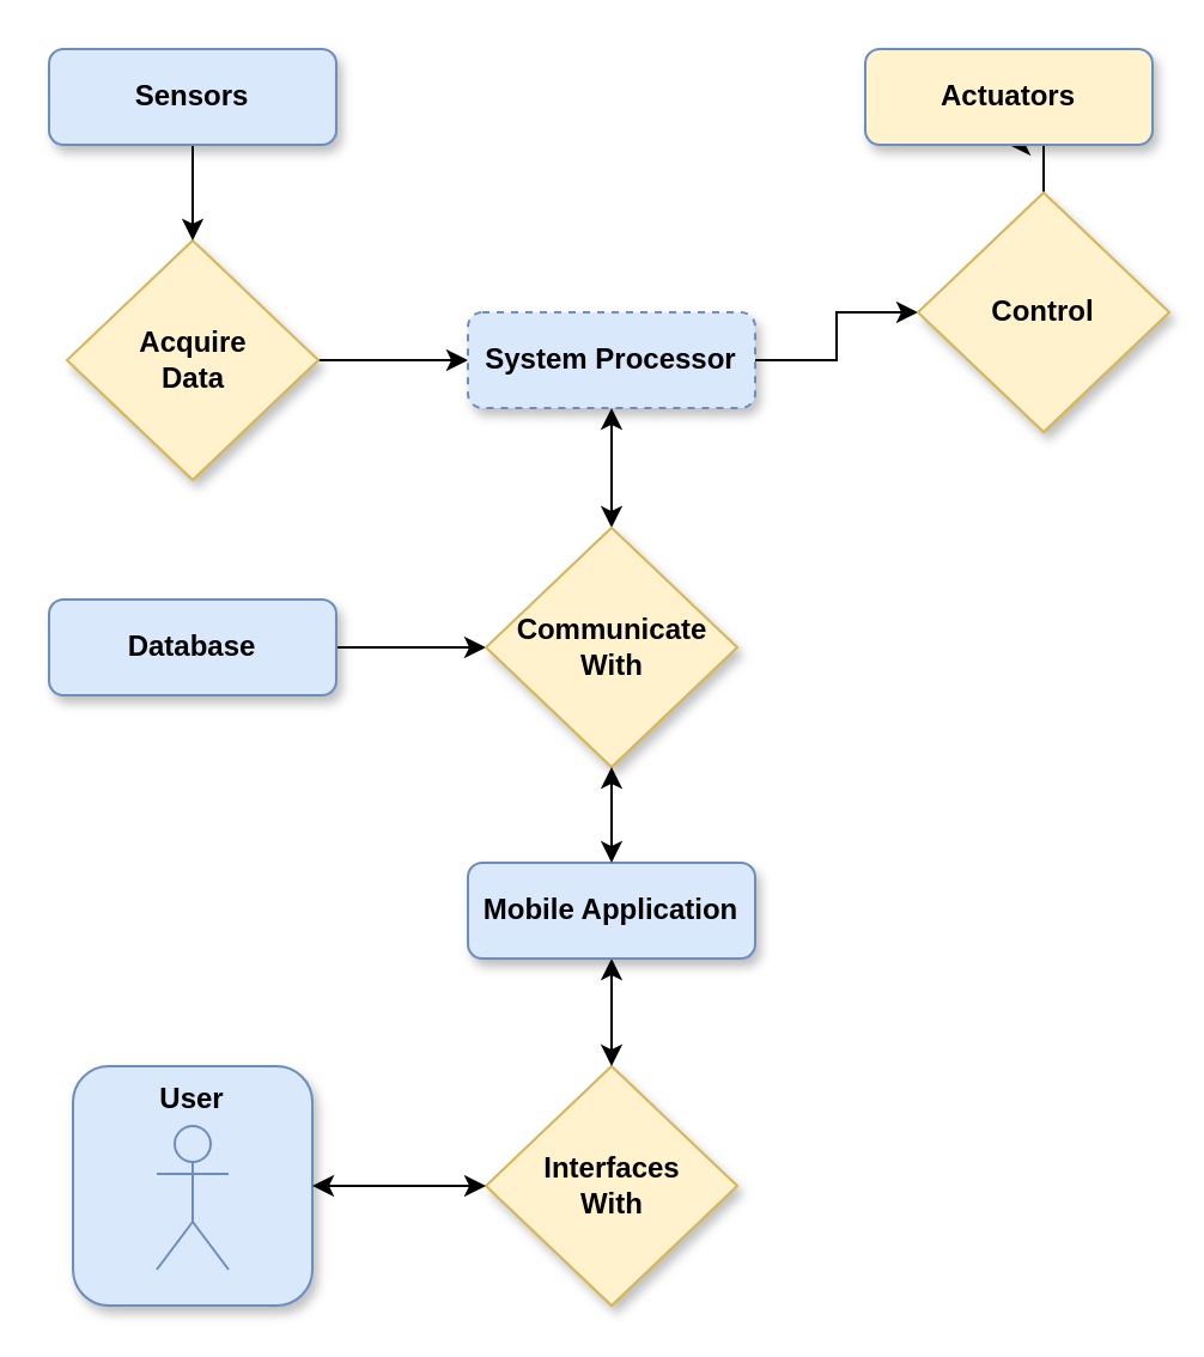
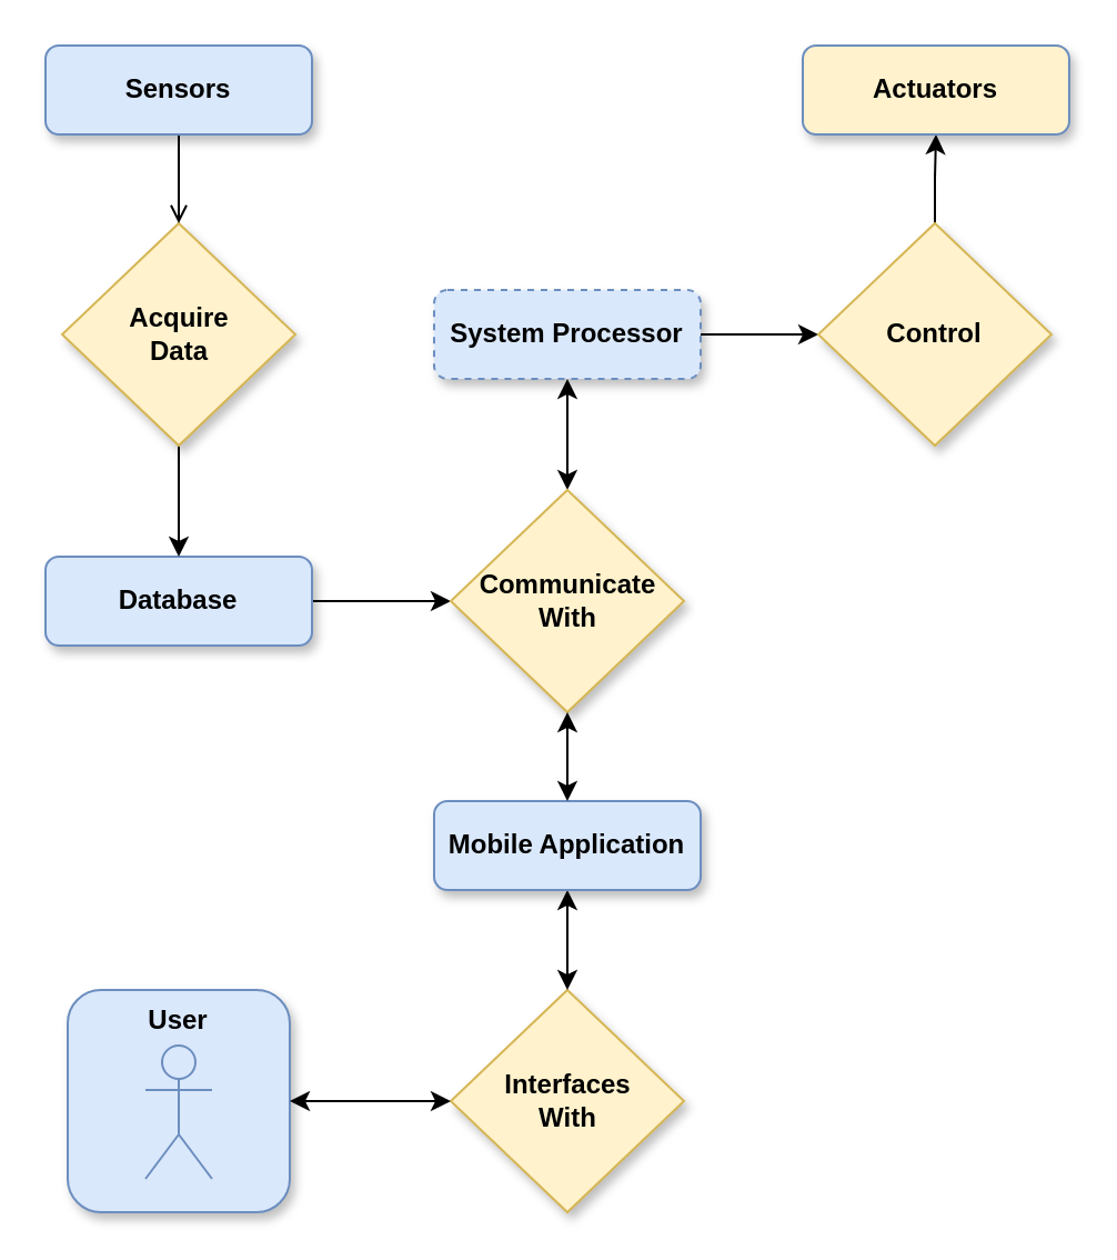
  <mxCell id="0" />
  <mxCell id="1" parent="0" />
  <mxCell id="2" value="Interfaces&lt;br&gt;With" style="rhombus;whiteSpace=wrap;html=1;fillColor=#fff2cc;strokeColor=#d6b656;fontColor=default;fontStyle=1;rounded=0;shadow=1;" vertex="1" parent="1"><mxGeometry x="202.5" y="445" width="105" height="100" as="geometry" /></mxCell>
  <mxCell id="3" value="&lt;b&gt;User&lt;/b&gt;" style="rounded=1;whiteSpace=wrap;html=1;strokeColor=#6c8ebf;fillColor=#dae8fc;verticalAlign=top;shadow=1;fontColor=default;" vertex="1" parent="1"><mxGeometry x="30" y="445" width="100" height="100" as="geometry" /></mxCell>
  <mxCell id="4" value="" style="shape=umlActor;verticalLabelPosition=bottom;verticalAlign=top;html=1;outlineConnect=0;fillColor=#dae8fc;strokeColor=#6c8ebf;container=0;fontColor=default;" parent="1" vertex="1"><mxGeometry x="65" y="470" width="30" height="60" as="geometry" /></mxCell>
  <mxCell id="5" style="edgeStyle=orthogonalEdgeStyle;rounded=0;orthogonalLoop=1;jettySize=auto;html=1;entryX=0.5;entryY=0;entryDx=0;entryDy=0;labelBackgroundColor=default;fontColor=default;strokeColor=default;startArrow=classic;startFill=1;" edge="1" parent="1" source="6" target="2"><mxGeometry relative="1" as="geometry" /></mxCell>
  <mxCell id="6" value="Mobile Application" style="rounded=1;whiteSpace=wrap;html=1;fillColor=#dae8fc;strokeColor=#6c8ebf;fontColor=default;shadow=1;fontStyle=1" vertex="1" parent="1"><mxGeometry x="195" y="360" width="120" height="40" as="geometry" /></mxCell>
  <mxCell id="7" style="edgeStyle=orthogonalEdgeStyle;rounded=0;orthogonalLoop=1;jettySize=auto;html=1;entryX=1;entryY=0.5;entryDx=0;entryDy=0;labelBackgroundColor=default;fontColor=default;startArrow=classic;startFill=1;strokeColor=default;endArrow=none;" edge="1" parent="1" source="9" target="12"><mxGeometry relative="1" as="geometry" /></mxCell>
  <mxCell id="8" style="edgeStyle=orthogonalEdgeStyle;rounded=0;orthogonalLoop=1;jettySize=auto;html=1;entryX=0.5;entryY=1;entryDx=0;entryDy=0;labelBackgroundColor=default;fontColor=default;startArrow=classic;startFill=1;strokeColor=default;" edge="1" parent="1" source="9" target="11"><mxGeometry relative="1" as="geometry" /></mxCell>
  <mxCell id="9" value="Communicate&lt;br&gt;With" style="rhombus;whiteSpace=wrap;html=1;fillColor=#fff2cc;strokeColor=#d6b656;fontColor=default;rounded=0;shadow=1;fontStyle=1" vertex="1" parent="1"><mxGeometry x="202.5" y="220" width="105" height="100" as="geometry" /></mxCell>
  <mxCell id="10" style="edgeStyle=orthogonalEdgeStyle;rounded=0;orthogonalLoop=1;jettySize=auto;html=1;entryX=0;entryY=0.5;entryDx=0;entryDy=0;labelBackgroundColor=default;fontColor=default;strokeColor=default;" edge="1" parent="1" source="11" target="16"><mxGeometry relative="1" as="geometry" /></mxCell>
  <mxCell id="11" value="System Processor" style="rounded=1;whiteSpace=wrap;html=1;fillColor=#dae8fc;strokeColor=#6c8ebf;fontColor=default;shadow=1;fontStyle=1;dashed=1;" vertex="1" parent="1"><mxGeometry x="195" y="130" width="120" height="40" as="geometry" /></mxCell>
  <mxCell id="12" value="Database" style="rounded=1;whiteSpace=wrap;html=1;fillColor=#dae8fc;strokeColor=#6c8ebf;fontColor=default;shadow=1;fontStyle=1" vertex="1" parent="1"><mxGeometry x="20" y="250" width="120" height="40" as="geometry" /></mxCell>
- <mxCell id="13" style="edgeStyle=orthogonalEdgeStyle;rounded=0;orthogonalLoop=1;jettySize=auto;html=1;entryX=0;entryY=0.5;entryDx=0;entryDy=0;labelBackgroundColor=default;fontColor=default;strokeColor=default;" edge="1" parent="1" source="14" target="11"><mxGeometry relative="1" as="geometry" /></mxCell>
+ <mxCell id="13" style="edgeStyle=orthogonalEdgeStyle;rounded=0;orthogonalLoop=1;jettySize=auto;html=1;labelBackgroundColor=default;fontColor=default;strokeColor=default;" edge="1" parent="1" source="14" target="12"><mxGeometry relative="1" as="geometry" /></mxCell>
  <mxCell id="14" value="Acquire&lt;br&gt;Data" style="rhombus;whiteSpace=wrap;html=1;fillColor=#fff2cc;strokeColor=#d6b656;fontColor=default;rounded=0;shadow=1;fontStyle=1;gradientDirection=west;" vertex="1" parent="1"><mxGeometry x="27.5" y="100" width="105" height="100" as="geometry" /></mxCell>
  <mxCell id="15" style="edgeStyle=orthogonalEdgeStyle;rounded=0;orthogonalLoop=1;jettySize=auto;html=1;entryX=0.5;entryY=1;entryDx=0;entryDy=0;labelBackgroundColor=default;fontColor=default;strokeColor=default;" edge="1" parent="1" source="16" target="19"><mxGeometry relative="1" as="geometry" /></mxCell>
- <mxCell id="16" value="Control" style="rhombus;whiteSpace=wrap;html=1;fillColor=#fff2cc;strokeColor=#d6b656;fontColor=default;rounded=0;shadow=1;fontStyle=1" vertex="1" parent="1"><mxGeometry x="383" y="80" width="105" height="100" as="geometry" /></mxCell>
- <mxCell id="17" style="edgeStyle=orthogonalEdgeStyle;rounded=0;orthogonalLoop=1;jettySize=auto;html=1;entryX=0.5;entryY=0;entryDx=0;entryDy=0;labelBackgroundColor=default;fontColor=default;strokeColor=default;" edge="1" parent="1" source="18" target="14"><mxGeometry relative="1" as="geometry" /></mxCell>
+ <mxCell id="16" value="Control" style="rhombus;whiteSpace=wrap;html=1;fillColor=#fff2cc;strokeColor=#d6b656;fontColor=default;rounded=0;shadow=1;fontStyle=1" vertex="1" parent="1"><mxGeometry x="368" y="100" width="105" height="100" as="geometry" /></mxCell>
+ <mxCell id="17" style="edgeStyle=orthogonalEdgeStyle;rounded=0;orthogonalLoop=1;jettySize=auto;html=1;entryX=0.5;entryY=0;entryDx=0;entryDy=0;labelBackgroundColor=default;fontColor=default;strokeColor=default;endArrow=open;" edge="1" parent="1" source="18" target="14"><mxGeometry relative="1" as="geometry" /></mxCell>
  <mxCell id="18" value="Sensors" style="rounded=1;whiteSpace=wrap;html=1;fillColor=#dae8fc;strokeColor=#6c8ebf;fontColor=default;shadow=1;fontStyle=1;" vertex="1" parent="1"><mxGeometry x="20" y="20" width="120" height="40" as="geometry" /></mxCell>
  <mxCell id="19" value="Actuators" style="rounded=1;whiteSpace=wrap;html=1;fillColor=#fff2cc;strokeColor=#6c8ebf;fontColor=default;shadow=1;fontStyle=1;" vertex="1" parent="1"><mxGeometry x="361" y="20" width="120" height="40" as="geometry" /></mxCell>
  <mxCell id="20" style="edgeStyle=orthogonalEdgeStyle;rounded=0;orthogonalLoop=1;jettySize=auto;html=1;startArrow=classic;startFill=1;strokeColor=default;labelBackgroundColor=default;fontColor=default;exitX=0;exitY=0.5;exitDx=0;exitDy=0;entryX=1;entryY=0.5;entryDx=0;entryDy=0;" edge="1" parent="1" source="2" target="3"><mxGeometry relative="1" as="geometry"><Array as="points"><mxPoint x="180" y="495" /><mxPoint x="180" y="495" /></Array><mxPoint x="-390" y="450" as="sourcePoint" /><mxPoint x="-460" y="480" as="targetPoint" /></mxGeometry></mxCell>
  <mxCell id="21" style="edgeStyle=orthogonalEdgeStyle;rounded=0;orthogonalLoop=1;jettySize=auto;html=1;labelBackgroundColor=default;fontColor=default;strokeColor=default;startArrow=classic;startFill=1;exitX=0.5;exitY=1;exitDx=0;exitDy=0;" edge="1" parent="1" source="9"><mxGeometry relative="1" as="geometry"><mxPoint x="265" y="410" as="sourcePoint" /><mxPoint x="255" y="360" as="targetPoint" /></mxGeometry></mxCell>
